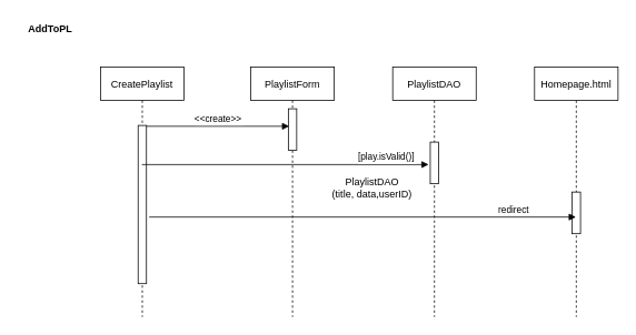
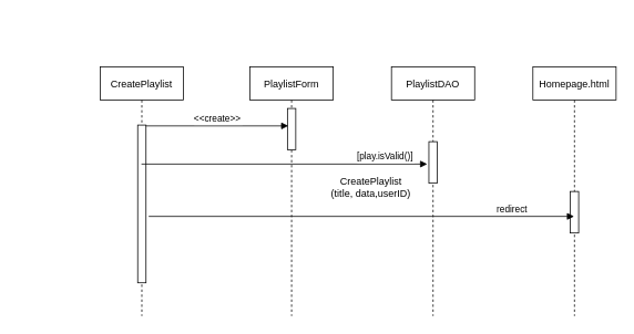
  <mxCell id="0" />
  <mxCell id="1" parent="0" />
- <mxCell id="2" value="AddToPL" style="text;align=center;fontStyle=1;verticalAlign=middle;spacingLeft=3;spacingRight=3;strokeColor=none;rotatable=0;points=[[0,0.5],[1,0.5]];portConstraint=eastwest;" vertex="1" parent="1"><mxGeometry x="20" y="20" width="80" height="26" as="geometry" /></mxCell>
  <mxCell id="3" value="CreatePlaylist" style="shape=umlLifeline;perimeter=lifelinePerimeter;container=1;collapsible=0;recursiveResize=0;rounded=0;shadow=0;strokeWidth=1;" vertex="1" parent="1"><mxGeometry x="120" y="80" width="100" height="300" as="geometry" /></mxCell>
  <mxCell id="4" value="" style="points=[];perimeter=orthogonalPerimeter;rounded=0;shadow=0;strokeWidth=1;" vertex="1" parent="3"><mxGeometry x="45" y="70" width="10" height="190" as="geometry" /></mxCell>
  <mxCell id="5" value="PlaylistForm" style="shape=umlLifeline;perimeter=lifelinePerimeter;container=1;collapsible=0;recursiveResize=0;rounded=0;shadow=0;strokeWidth=1;" vertex="1" parent="1"><mxGeometry x="300" y="80" width="100" height="300" as="geometry" /></mxCell>
  <mxCell id="6" value="" style="points=[];perimeter=orthogonalPerimeter;rounded=0;shadow=0;strokeWidth=1;" vertex="1" parent="5"><mxGeometry x="45" y="50" width="10" height="50" as="geometry" /></mxCell>
  <mxCell id="7" value="&lt;&lt;create&gt;&gt;" style="verticalAlign=bottom;endArrow=block;entryX=0.1;entryY=0.42;shadow=0;strokeWidth=1;entryDx=0;entryDy=0;entryPerimeter=0;" edge="1" parent="1" source="4" target="6"><mxGeometry relative="1" as="geometry"><mxPoint x="275" y="160" as="sourcePoint" /></mxGeometry></mxCell>
  <mxCell id="8" value="PlaylistDAO" style="shape=umlLifeline;perimeter=lifelinePerimeter;container=1;collapsible=0;recursiveResize=0;rounded=0;shadow=0;strokeWidth=1;" vertex="1" parent="1"><mxGeometry x="470" y="80" width="100" height="300" as="geometry" /></mxCell>
  <mxCell id="9" value="" style="points=[];perimeter=orthogonalPerimeter;rounded=0;shadow=0;strokeWidth=1;" vertex="1" parent="8"><mxGeometry x="45" y="90" width="10" height="50" as="geometry" /></mxCell>
  <mxCell id="10" value="Homepage.html" style="shape=umlLifeline;perimeter=lifelinePerimeter;container=1;collapsible=0;recursiveResize=0;rounded=0;shadow=0;strokeWidth=1;" vertex="1" parent="1"><mxGeometry x="640" y="80" width="100" height="300" as="geometry" /></mxCell>
  <mxCell id="11" value="" style="points=[];perimeter=orthogonalPerimeter;rounded=0;shadow=0;strokeWidth=1;" vertex="1" parent="10"><mxGeometry x="45" y="150" width="10" height="50" as="geometry" /></mxCell>
  <mxCell id="12" value="[play.isValid()]" style="verticalAlign=bottom;endArrow=block;shadow=0;strokeWidth=1;entryX=-0.2;entryY=0.54;entryDx=0;entryDy=0;entryPerimeter=0;" edge="1" parent="1" source="3" target="9"><mxGeometry x="0.708" relative="1" as="geometry"><mxPoint x="180" y="229.5" as="sourcePoint" /><mxPoint x="350" y="229.5" as="targetPoint" /><mxPoint as="offset" /></mxGeometry></mxCell>
- <mxCell id="13" value="PlaylistDAO&lt;br&gt;(title, data,userID)" style="text;html=1;align=center;verticalAlign=middle;resizable=0;points=[];autosize=1;strokeColor=none;" vertex="1" parent="1"><mxGeometry x="390" y="210" width="110" height="30" as="geometry" /></mxCell>
+ <mxCell id="13" value="CreatePlaylist&lt;br&gt;(title, data,userID)" style="text;html=1;align=center;verticalAlign=middle;resizable=0;points=[];autosize=1;strokeColor=none;" vertex="1" parent="1"><mxGeometry x="390" y="210" width="110" height="30" as="geometry" /></mxCell>
  <mxCell id="14" value="redirect" style="verticalAlign=bottom;endArrow=block;shadow=0;strokeWidth=1;" edge="1" parent="1" target="10"><mxGeometry x="0.708" relative="1" as="geometry"><mxPoint x="178.25" y="260" as="sourcePoint" /><mxPoint x="521.75" y="260" as="targetPoint" /><mxPoint as="offset" /></mxGeometry></mxCell>
